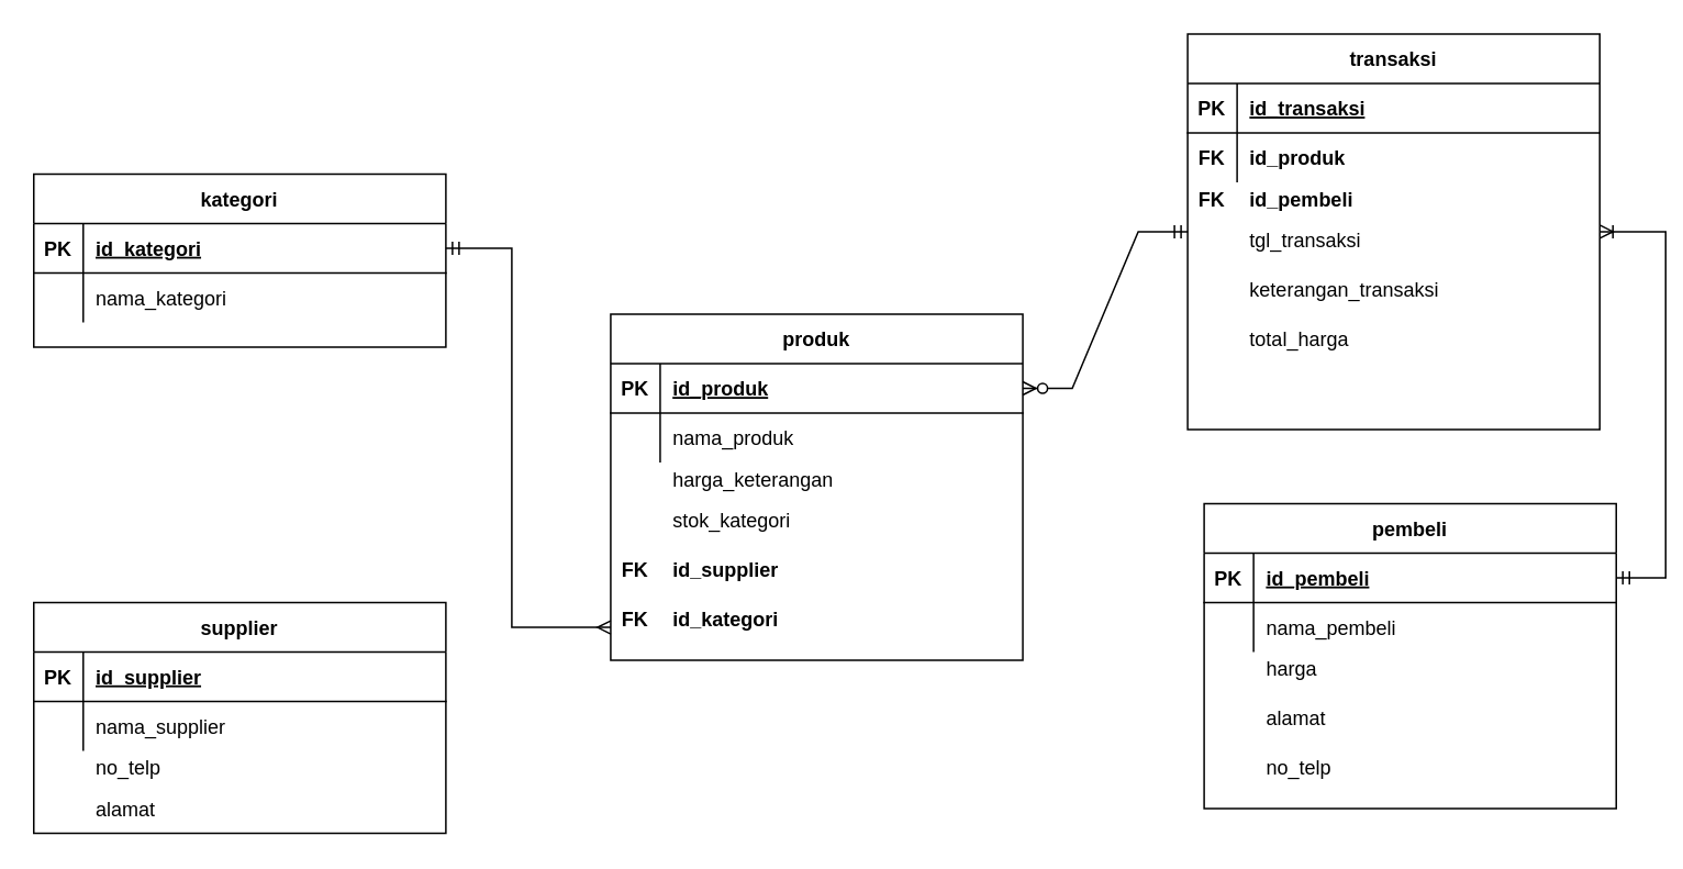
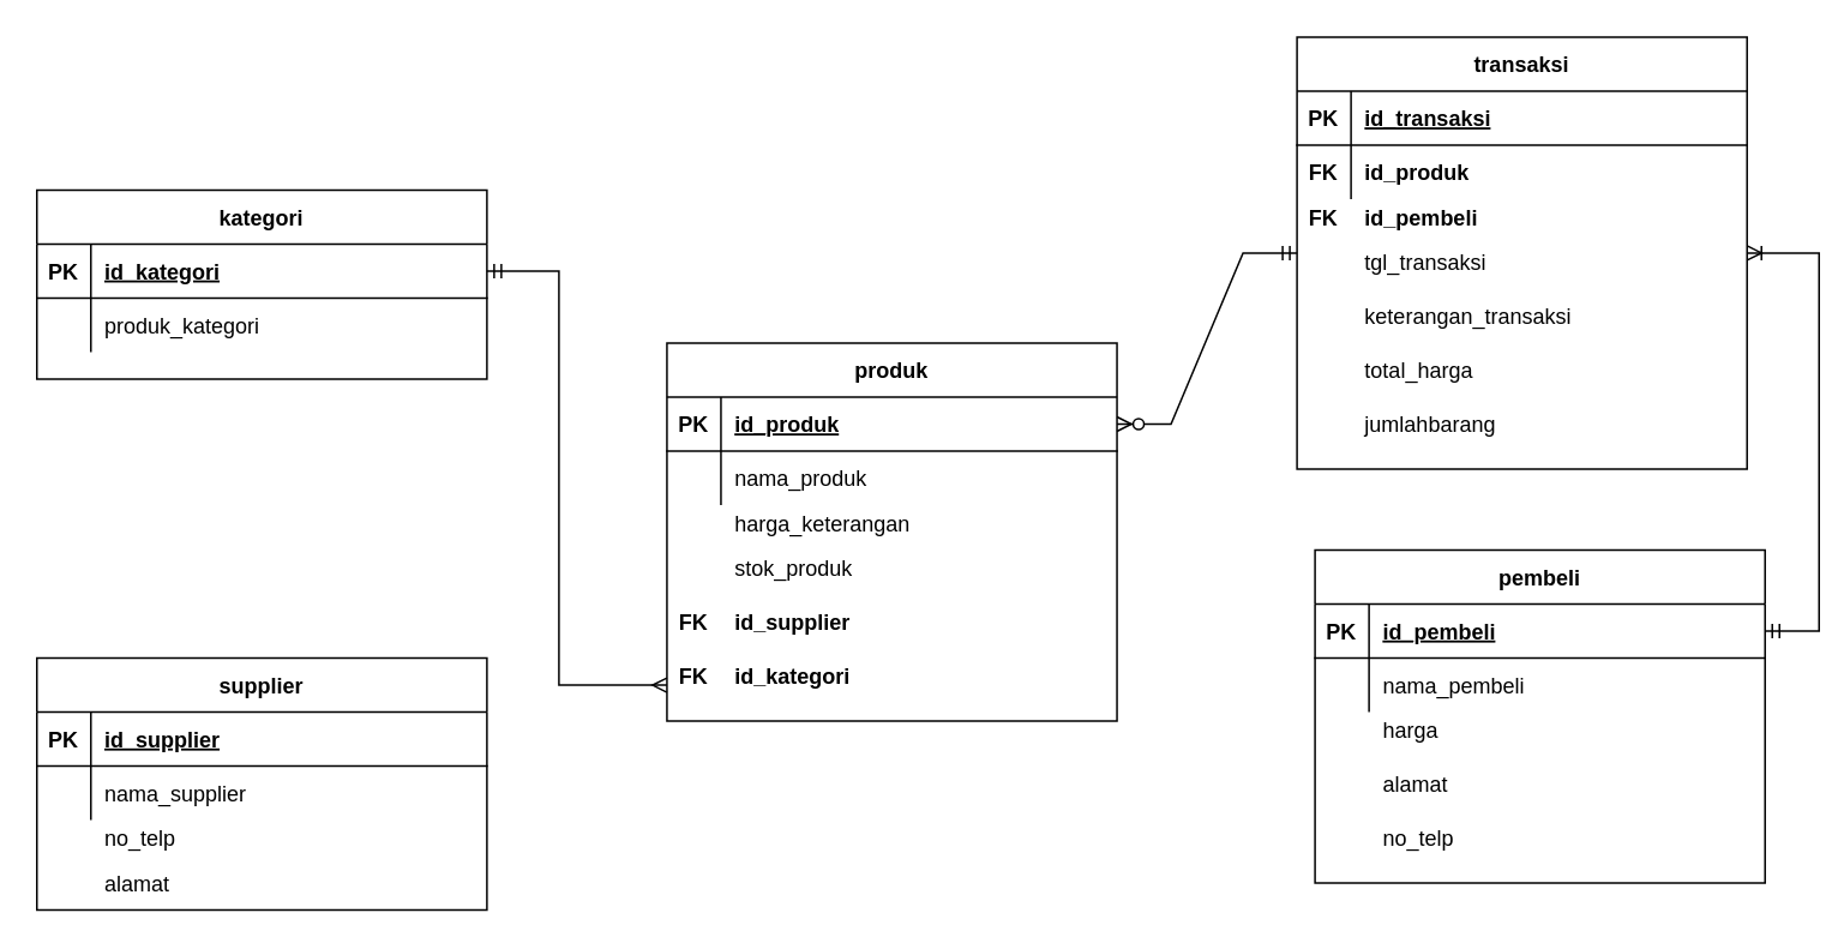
  <mxCell id="0" />
  <mxCell id="1" parent="0" />
  <mxCell id="2" value="pembeli" style="shape=table;startSize=30;container=1;collapsible=1;childLayout=tableLayout;fixedRows=1;rowLines=0;fontStyle=1;align=center;resizeLast=1;" parent="1" vertex="1"><mxGeometry x="730" y="305" width="250" height="185" as="geometry" /></mxCell>
  <mxCell id="3" value="" style="shape=partialRectangle;collapsible=0;dropTarget=0;pointerEvents=0;fillColor=none;points=[[0,0.5],[1,0.5]];portConstraint=eastwest;top=0;left=0;right=0;bottom=1;" parent="2" vertex="1"><mxGeometry y="30" width="250" height="30" as="geometry" /></mxCell>
  <mxCell id="4" value="PK" style="shape=partialRectangle;overflow=hidden;connectable=0;fillColor=none;top=0;left=0;bottom=0;right=0;fontStyle=1;" parent="3" vertex="1"><mxGeometry width="30" height="30" as="geometry"><mxRectangle width="30" height="30" as="alternateBounds" /></mxGeometry></mxCell>
  <mxCell id="5" value="id_pembeli" style="shape=partialRectangle;overflow=hidden;connectable=0;fillColor=none;top=0;left=0;bottom=0;right=0;align=left;spacingLeft=6;fontStyle=5;" parent="3" vertex="1"><mxGeometry x="30" width="220" height="30" as="geometry"><mxRectangle width="220" height="30" as="alternateBounds" /></mxGeometry></mxCell>
  <mxCell id="6" value="" style="shape=partialRectangle;collapsible=0;dropTarget=0;pointerEvents=0;fillColor=none;points=[[0,0.5],[1,0.5]];portConstraint=eastwest;top=0;left=0;right=0;bottom=0;" parent="2" vertex="1"><mxGeometry y="60" width="250" height="30" as="geometry" /></mxCell>
  <mxCell id="7" value="" style="shape=partialRectangle;overflow=hidden;connectable=0;fillColor=none;top=0;left=0;bottom=0;right=0;" parent="6" vertex="1"><mxGeometry width="30" height="30" as="geometry"><mxRectangle width="30" height="30" as="alternateBounds" /></mxGeometry></mxCell>
  <mxCell id="8" value="nama_pembeli" style="shape=partialRectangle;overflow=hidden;connectable=0;fillColor=none;top=0;left=0;bottom=0;right=0;align=left;spacingLeft=6;" parent="6" vertex="1"><mxGeometry x="30" width="220" height="30" as="geometry"><mxRectangle width="220" height="30" as="alternateBounds" /></mxGeometry></mxCell>
  <mxCell id="9" value="harga" style="shape=partialRectangle;overflow=hidden;connectable=0;fillColor=none;top=0;left=0;bottom=0;right=0;align=left;spacingLeft=6;" parent="1" vertex="1"><mxGeometry x="760" y="390" width="220" height="30" as="geometry"><mxRectangle width="220" height="30" as="alternateBounds" /></mxGeometry></mxCell>
  <mxCell id="10" value="alamat" style="shape=partialRectangle;overflow=hidden;connectable=0;fillColor=none;top=0;left=0;bottom=0;right=0;align=left;spacingLeft=6;" parent="1" vertex="1"><mxGeometry x="760" y="420" width="220" height="30" as="geometry"><mxRectangle width="220" height="30" as="alternateBounds" /></mxGeometry></mxCell>
  <mxCell id="11" value="no_telp" style="shape=partialRectangle;overflow=hidden;connectable=0;fillColor=none;top=0;left=0;bottom=0;right=0;align=left;spacingLeft=6;" parent="1" vertex="1"><mxGeometry x="760" y="450" width="220" height="30" as="geometry"><mxRectangle width="220" height="30" as="alternateBounds" /></mxGeometry></mxCell>
  <mxCell id="12" value="produk" style="shape=table;startSize=30;container=1;collapsible=1;childLayout=tableLayout;fixedRows=1;rowLines=0;fontStyle=1;align=center;resizeLast=1;" parent="1" vertex="1"><mxGeometry x="370" y="190" width="250" height="210" as="geometry" /></mxCell>
  <mxCell id="13" value="" style="shape=partialRectangle;collapsible=0;dropTarget=0;pointerEvents=0;fillColor=none;points=[[0,0.5],[1,0.5]];portConstraint=eastwest;top=0;left=0;right=0;bottom=1;" parent="12" vertex="1"><mxGeometry y="30" width="250" height="30" as="geometry" /></mxCell>
  <mxCell id="14" value="PK" style="shape=partialRectangle;overflow=hidden;connectable=0;fillColor=none;top=0;left=0;bottom=0;right=0;fontStyle=1;" parent="13" vertex="1"><mxGeometry width="30" height="30" as="geometry"><mxRectangle width="30" height="30" as="alternateBounds" /></mxGeometry></mxCell>
  <mxCell id="15" value="id_produk" style="shape=partialRectangle;overflow=hidden;connectable=0;fillColor=none;top=0;left=0;bottom=0;right=0;align=left;spacingLeft=6;fontStyle=5;" parent="13" vertex="1"><mxGeometry x="30" width="220" height="30" as="geometry"><mxRectangle width="220" height="30" as="alternateBounds" /></mxGeometry></mxCell>
  <mxCell id="16" value="" style="shape=partialRectangle;collapsible=0;dropTarget=0;pointerEvents=0;fillColor=none;points=[[0,0.5],[1,0.5]];portConstraint=eastwest;top=0;left=0;right=0;bottom=0;" parent="12" vertex="1"><mxGeometry y="60" width="250" height="30" as="geometry" /></mxCell>
  <mxCell id="17" value="" style="shape=partialRectangle;overflow=hidden;connectable=0;fillColor=none;top=0;left=0;bottom=0;right=0;" parent="16" vertex="1"><mxGeometry width="30" height="30" as="geometry"><mxRectangle width="30" height="30" as="alternateBounds" /></mxGeometry></mxCell>
  <mxCell id="18" value="nama_produk" style="shape=partialRectangle;overflow=hidden;connectable=0;fillColor=none;top=0;left=0;bottom=0;right=0;align=left;spacingLeft=6;" parent="16" vertex="1"><mxGeometry x="30" width="220" height="30" as="geometry"><mxRectangle width="220" height="30" as="alternateBounds" /></mxGeometry></mxCell>
  <mxCell id="19" value="harga_keterangan" style="shape=partialRectangle;overflow=hidden;connectable=0;fillColor=none;top=0;left=0;bottom=0;right=0;align=left;spacingLeft=6;" parent="1" vertex="1"><mxGeometry x="400" y="275" width="220" height="30" as="geometry"><mxRectangle width="220" height="30" as="alternateBounds" /></mxGeometry></mxCell>
- <mxCell id="20" value="stok_kategori" style="shape=partialRectangle;overflow=hidden;connectable=0;fillColor=none;top=0;left=0;bottom=0;right=0;align=left;spacingLeft=6;" parent="1" vertex="1"><mxGeometry x="400" y="300" width="220" height="30" as="geometry"><mxRectangle width="220" height="30" as="alternateBounds" /></mxGeometry></mxCell>
+ <mxCell id="20" value="stok_produk" style="shape=partialRectangle;overflow=hidden;connectable=0;fillColor=none;top=0;left=0;bottom=0;right=0;align=left;spacingLeft=6;" parent="1" vertex="1"><mxGeometry x="400" y="300" width="220" height="30" as="geometry"><mxRectangle width="220" height="30" as="alternateBounds" /></mxGeometry></mxCell>
  <mxCell id="21" value="id_supplier" style="shape=partialRectangle;overflow=hidden;connectable=0;fillColor=none;top=0;left=0;bottom=0;right=0;align=left;spacingLeft=6;fontStyle=1" parent="1" vertex="1"><mxGeometry x="400" y="330" width="220" height="30" as="geometry"><mxRectangle width="220" height="30" as="alternateBounds" /></mxGeometry></mxCell>
  <mxCell id="22" value="" style="shape=partialRectangle;overflow=hidden;connectable=0;fillColor=none;top=0;left=0;bottom=0;right=0;align=left;spacingLeft=6;" parent="1" vertex="1"><mxGeometry x="750" y="155" width="220" height="30" as="geometry"><mxRectangle width="220" height="30" as="alternateBounds" /></mxGeometry></mxCell>
  <mxCell id="23" value="supplier" style="shape=table;startSize=30;container=1;collapsible=1;childLayout=tableLayout;fixedRows=1;rowLines=0;fontStyle=1;align=center;resizeLast=1;" parent="1" vertex="1"><mxGeometry x="20" y="365" width="250" height="140" as="geometry" /></mxCell>
  <mxCell id="24" value="" style="shape=partialRectangle;collapsible=0;dropTarget=0;pointerEvents=0;fillColor=none;points=[[0,0.5],[1,0.5]];portConstraint=eastwest;top=0;left=0;right=0;bottom=1;" parent="23" vertex="1"><mxGeometry y="30" width="250" height="30" as="geometry" /></mxCell>
  <mxCell id="25" value="PK" style="shape=partialRectangle;overflow=hidden;connectable=0;fillColor=none;top=0;left=0;bottom=0;right=0;fontStyle=1;" parent="24" vertex="1"><mxGeometry width="30" height="30" as="geometry"><mxRectangle width="30" height="30" as="alternateBounds" /></mxGeometry></mxCell>
  <mxCell id="26" value="id_supplier" style="shape=partialRectangle;overflow=hidden;connectable=0;fillColor=none;top=0;left=0;bottom=0;right=0;align=left;spacingLeft=6;fontStyle=5;" parent="24" vertex="1"><mxGeometry x="30" width="220" height="30" as="geometry"><mxRectangle width="220" height="30" as="alternateBounds" /></mxGeometry></mxCell>
  <mxCell id="27" value="" style="shape=partialRectangle;collapsible=0;dropTarget=0;pointerEvents=0;fillColor=none;points=[[0,0.5],[1,0.5]];portConstraint=eastwest;top=0;left=0;right=0;bottom=0;" parent="23" vertex="1"><mxGeometry y="60" width="250" height="30" as="geometry" /></mxCell>
  <mxCell id="28" value="" style="shape=partialRectangle;overflow=hidden;connectable=0;fillColor=none;top=0;left=0;bottom=0;right=0;" parent="27" vertex="1"><mxGeometry width="30" height="30" as="geometry"><mxRectangle width="30" height="30" as="alternateBounds" /></mxGeometry></mxCell>
  <mxCell id="29" value="nama_supplier" style="shape=partialRectangle;overflow=hidden;connectable=0;fillColor=none;top=0;left=0;bottom=0;right=0;align=left;spacingLeft=6;" parent="27" vertex="1"><mxGeometry x="30" width="220" height="30" as="geometry"><mxRectangle width="220" height="30" as="alternateBounds" /></mxGeometry></mxCell>
  <mxCell id="30" value="no_telp" style="shape=partialRectangle;overflow=hidden;connectable=0;fillColor=none;top=0;left=0;bottom=0;right=0;align=left;spacingLeft=6;" parent="1" vertex="1"><mxGeometry x="50" y="450" width="220" height="30" as="geometry"><mxRectangle width="220" height="30" as="alternateBounds" /></mxGeometry></mxCell>
  <mxCell id="31" value="alamat" style="shape=partialRectangle;overflow=hidden;connectable=0;fillColor=none;top=0;left=0;bottom=0;right=0;align=left;spacingLeft=6;" parent="1" vertex="1"><mxGeometry x="50" y="475" width="220" height="30" as="geometry"><mxRectangle width="220" height="30" as="alternateBounds" /></mxGeometry></mxCell>
  <mxCell id="32" value="transaksi" style="shape=table;startSize=30;container=1;collapsible=1;childLayout=tableLayout;fixedRows=1;rowLines=0;fontStyle=1;align=center;resizeLast=1;" parent="1" vertex="1"><mxGeometry x="720" y="20" width="250" height="240" as="geometry" /></mxCell>
  <mxCell id="33" value="" style="shape=partialRectangle;collapsible=0;dropTarget=0;pointerEvents=0;fillColor=none;points=[[0,0.5],[1,0.5]];portConstraint=eastwest;top=0;left=0;right=0;bottom=1;" parent="32" vertex="1"><mxGeometry y="30" width="250" height="30" as="geometry" /></mxCell>
  <mxCell id="34" value="PK" style="shape=partialRectangle;overflow=hidden;connectable=0;fillColor=none;top=0;left=0;bottom=0;right=0;fontStyle=1;" parent="33" vertex="1"><mxGeometry width="30" height="30" as="geometry"><mxRectangle width="30" height="30" as="alternateBounds" /></mxGeometry></mxCell>
  <mxCell id="35" value="id_transaksi" style="shape=partialRectangle;overflow=hidden;connectable=0;fillColor=none;top=0;left=0;bottom=0;right=0;align=left;spacingLeft=6;fontStyle=5;" parent="33" vertex="1"><mxGeometry x="30" width="220" height="30" as="geometry"><mxRectangle width="220" height="30" as="alternateBounds" /></mxGeometry></mxCell>
  <mxCell id="36" value="" style="shape=partialRectangle;collapsible=0;dropTarget=0;pointerEvents=0;fillColor=none;points=[[0,0.5],[1,0.5]];portConstraint=eastwest;top=0;left=0;right=0;bottom=0;" parent="32" vertex="1"><mxGeometry y="60" width="250" height="30" as="geometry" /></mxCell>
  <mxCell id="37" value="" style="shape=partialRectangle;overflow=hidden;connectable=0;fillColor=none;top=0;left=0;bottom=0;right=0;" parent="36" vertex="1"><mxGeometry width="30" height="30" as="geometry"><mxRectangle width="30" height="30" as="alternateBounds" /></mxGeometry></mxCell>
  <mxCell id="38" value="id_produk" style="shape=partialRectangle;overflow=hidden;connectable=0;fillColor=none;top=0;left=0;bottom=0;right=0;align=left;spacingLeft=6;fontStyle=1" parent="36" vertex="1"><mxGeometry x="30" width="220" height="30" as="geometry"><mxRectangle width="220" height="30" as="alternateBounds" /></mxGeometry></mxCell>
  <mxCell id="39" value="id_pembeli" style="shape=partialRectangle;overflow=hidden;connectable=0;fillColor=none;top=0;left=0;bottom=0;right=0;align=left;spacingLeft=6;fontStyle=1" parent="1" vertex="1"><mxGeometry x="750" y="105" width="220" height="30" as="geometry"><mxRectangle width="220" height="30" as="alternateBounds" /></mxGeometry></mxCell>
  <mxCell id="40" value="tgl_transaksi" style="shape=partialRectangle;overflow=hidden;connectable=0;fillColor=none;top=0;left=0;bottom=0;right=0;align=left;spacingLeft=6;" parent="1" vertex="1"><mxGeometry x="750" y="130" width="220" height="30" as="geometry"><mxRectangle width="220" height="30" as="alternateBounds" /></mxGeometry></mxCell>
  <mxCell id="41" value="keterangan_transaksi" style="shape=partialRectangle;overflow=hidden;connectable=0;fillColor=none;top=0;left=0;bottom=0;right=0;align=left;spacingLeft=6;" parent="1" vertex="1"><mxGeometry x="750" y="160" width="220" height="30" as="geometry"><mxRectangle width="220" height="30" as="alternateBounds" /></mxGeometry></mxCell>
  <mxCell id="42" value="FK" style="shape=partialRectangle;overflow=hidden;connectable=0;fillColor=none;top=0;left=0;bottom=0;right=0;fontStyle=1;" parent="1" vertex="1"><mxGeometry x="370" y="330" width="30" height="30" as="geometry"><mxRectangle width="30" height="30" as="alternateBounds" /></mxGeometry></mxCell>
  <mxCell id="43" value="FK" style="shape=partialRectangle;overflow=hidden;connectable=0;fillColor=none;top=0;left=0;bottom=0;right=0;fontStyle=1;" parent="1" vertex="1"><mxGeometry x="720" y="80" width="30" height="30" as="geometry"><mxRectangle width="30" height="30" as="alternateBounds" /></mxGeometry></mxCell>
  <mxCell id="44" value="FK" style="shape=partialRectangle;overflow=hidden;connectable=0;fillColor=none;top=0;left=0;bottom=0;right=0;fontStyle=1;" parent="1" vertex="1"><mxGeometry x="720" y="105" width="30" height="30" as="geometry"><mxRectangle width="30" height="30" as="alternateBounds" /></mxGeometry></mxCell>
  <mxCell id="45" value="" style="edgeStyle=entityRelationEdgeStyle;fontSize=12;html=1;endArrow=ERzeroToMany;startArrow=ERmandOne;rounded=0;" parent="1" source="32" target="13" edge="1"><mxGeometry width="100" height="100" relative="1" as="geometry"><mxPoint x="390" y="330" as="sourcePoint" /><mxPoint x="490" y="230" as="targetPoint" /></mxGeometry></mxCell>
  <mxCell id="46" value="" style="edgeStyle=entityRelationEdgeStyle;fontSize=12;html=1;endArrow=ERoneToMany;startArrow=ERmandOne;rounded=0;startFill=0;" parent="1" source="3" target="32" edge="1"><mxGeometry width="100" height="100" relative="1" as="geometry"><mxPoint x="690" y="405" as="sourcePoint" /><mxPoint x="570" y="455" as="targetPoint" /></mxGeometry></mxCell>
  <mxCell id="47" value="kategori" style="shape=table;startSize=30;container=1;collapsible=1;childLayout=tableLayout;fixedRows=1;rowLines=0;fontStyle=1;align=center;resizeLast=1;" parent="1" vertex="1"><mxGeometry x="20" y="105" width="250" height="105" as="geometry" /></mxCell>
  <mxCell id="48" value="" style="shape=partialRectangle;collapsible=0;dropTarget=0;pointerEvents=0;fillColor=none;points=[[0,0.5],[1,0.5]];portConstraint=eastwest;top=0;left=0;right=0;bottom=1;" parent="47" vertex="1"><mxGeometry y="30" width="250" height="30" as="geometry" /></mxCell>
  <mxCell id="49" value="PK" style="shape=partialRectangle;overflow=hidden;connectable=0;fillColor=none;top=0;left=0;bottom=0;right=0;fontStyle=1;" parent="48" vertex="1"><mxGeometry width="30" height="30" as="geometry"><mxRectangle width="30" height="30" as="alternateBounds" /></mxGeometry></mxCell>
  <mxCell id="50" value="id_kategori" style="shape=partialRectangle;overflow=hidden;connectable=0;fillColor=none;top=0;left=0;bottom=0;right=0;align=left;spacingLeft=6;fontStyle=5;" parent="48" vertex="1"><mxGeometry x="30" width="220" height="30" as="geometry"><mxRectangle width="220" height="30" as="alternateBounds" /></mxGeometry></mxCell>
  <mxCell id="51" value="" style="shape=partialRectangle;collapsible=0;dropTarget=0;pointerEvents=0;fillColor=none;points=[[0,0.5],[1,0.5]];portConstraint=eastwest;top=0;left=0;right=0;bottom=0;" parent="47" vertex="1"><mxGeometry y="60" width="250" height="30" as="geometry" /></mxCell>
  <mxCell id="52" value="" style="shape=partialRectangle;overflow=hidden;connectable=0;fillColor=none;top=0;left=0;bottom=0;right=0;" parent="51" vertex="1"><mxGeometry width="30" height="30" as="geometry"><mxRectangle width="30" height="30" as="alternateBounds" /></mxGeometry></mxCell>
- <mxCell id="53" value="nama_kategori" style="shape=partialRectangle;overflow=hidden;connectable=0;fillColor=none;top=0;left=0;bottom=0;right=0;align=left;spacingLeft=6;" parent="51" vertex="1"><mxGeometry x="30" width="220" height="30" as="geometry"><mxRectangle width="220" height="30" as="alternateBounds" /></mxGeometry></mxCell>
+ <mxCell id="53" value="produk_kategori" style="shape=partialRectangle;overflow=hidden;connectable=0;fillColor=none;top=0;left=0;bottom=0;right=0;align=left;spacingLeft=6;" parent="51" vertex="1"><mxGeometry x="30" width="220" height="30" as="geometry"><mxRectangle width="220" height="30" as="alternateBounds" /></mxGeometry></mxCell>
  <mxCell id="54" value="total_harga" style="shape=partialRectangle;overflow=hidden;connectable=0;fillColor=none;top=0;left=0;bottom=0;right=0;align=left;spacingLeft=6;" parent="1" vertex="1"><mxGeometry x="750" y="190" width="220" height="30" as="geometry"><mxRectangle width="220" height="30" as="alternateBounds" /></mxGeometry></mxCell>
  <mxCell id="55" value="id_kategori" style="shape=partialRectangle;overflow=hidden;connectable=0;fillColor=none;top=0;left=0;bottom=0;right=0;align=left;spacingLeft=6;fontStyle=1" parent="1" vertex="1"><mxGeometry x="400" y="360" width="220" height="30" as="geometry"><mxRectangle width="220" height="30" as="alternateBounds" /></mxGeometry></mxCell>
  <mxCell id="56" value="FK" style="shape=partialRectangle;overflow=hidden;connectable=0;fillColor=none;top=0;left=0;bottom=0;right=0;fontStyle=1;" parent="1" vertex="1"><mxGeometry x="370" y="360" width="30" height="30" as="geometry"><mxRectangle width="30" height="30" as="alternateBounds" /></mxGeometry></mxCell>
  <mxCell id="57" value="" style="edgeStyle=orthogonalEdgeStyle;fontSize=12;html=1;endArrow=ERmandOne;startArrow=ERmany;rounded=0;startFill=0;endFill=0;" parent="1" target="48" edge="1"><mxGeometry width="100" height="100" relative="1" as="geometry"><mxPoint x="370" y="380" as="sourcePoint" /><mxPoint x="450" y="230" as="targetPoint" /><Array as="points"><mxPoint x="310" y="380" /><mxPoint x="310" y="150" /></Array></mxGeometry></mxCell>
+ <mxCell id="58" value="jumlahbarang" style="shape=partialRectangle;overflow=hidden;connectable=0;fillColor=none;top=0;left=0;bottom=0;right=0;align=left;spacingLeft=6;" vertex="1" parent="1"><mxGeometry x="750" y="220" width="220" height="30" as="geometry"><mxRectangle width="220" height="30" as="alternateBounds" /></mxGeometry></mxCell>
